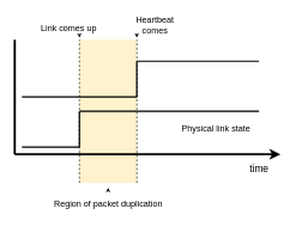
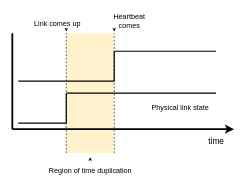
  <mxCell id="0" />
  <mxCell id="1" parent="0" />
  <mxCell id="2" value="" style="rounded=0;whiteSpace=wrap;html=1;fontFamily=Helvetica;fontSize=14;strokeColor=none;fillColor=#fff2cc;shadow=0;glass=0;sketch=0;" vertex="1" parent="1"><mxGeometry x="110" y="55" width="80" height="200" as="geometry" /></mxCell>
  <mxCell id="3" value="" style="endArrow=none;html=1;rounded=0;strokeWidth=1;dashed=1;" edge="1" parent="1"><mxGeometry width="50" height="50" relative="1" as="geometry"><mxPoint x="110" y="255" as="sourcePoint" /><mxPoint x="110" y="55" as="targetPoint" /></mxGeometry></mxCell>
  <mxCell id="4" value="" style="endArrow=none;html=1;rounded=0;strokeWidth=1;dashed=1;" edge="1" parent="1"><mxGeometry width="50" height="50" relative="1" as="geometry"><mxPoint x="190" y="255" as="sourcePoint" /><mxPoint x="190" y="55" as="targetPoint" /></mxGeometry></mxCell>
  <mxCell id="5" value="" style="endArrow=none;html=1;rounded=0;strokeWidth=3;endFill=0;" edge="1" parent="1"><mxGeometry width="50" height="50" relative="1" as="geometry"><mxPoint x="20" y="215" as="sourcePoint" /><mxPoint x="20" y="55" as="targetPoint" /></mxGeometry></mxCell>
  <mxCell id="6" value="" style="endArrow=classic;html=1;rounded=0;strokeWidth=3;startArrow=none;startFill=0;endFill=1;" edge="1" parent="1"><mxGeometry width="50" height="50" relative="1" as="geometry"><mxPoint x="20" y="215" as="sourcePoint" /><mxPoint x="390" y="215" as="targetPoint" /></mxGeometry></mxCell>
  <mxCell id="7" value="" style="endArrow=none;html=1;rounded=0;strokeWidth=2;" edge="1" parent="1"><mxGeometry width="50" height="50" relative="1" as="geometry"><mxPoint x="110" y="155" as="sourcePoint" /><mxPoint x="360" y="155" as="targetPoint" /></mxGeometry></mxCell>
  <mxCell id="8" value="&lt;font style=&quot;font-size: 14px&quot; face=&quot;Helvetica&quot;&gt;time&lt;/font&gt;" style="text;html=1;align=center;verticalAlign=middle;resizable=0;points=[];autosize=1;strokeColor=none;fillColor=none;" vertex="1" parent="1"><mxGeometry x="340" y="225" width="40" height="20" as="geometry" /></mxCell>
  <mxCell id="9" value="" style="endArrow=none;html=1;rounded=0;strokeWidth=2;" edge="1" parent="1"><mxGeometry width="50" height="50" relative="1" as="geometry"><mxPoint x="110" y="205" as="sourcePoint" /><mxPoint x="110" y="155" as="targetPoint" /></mxGeometry></mxCell>
  <mxCell id="10" value="" style="endArrow=none;html=1;rounded=0;strokeWidth=2;" edge="1" parent="1"><mxGeometry width="50" height="50" relative="1" as="geometry"><mxPoint x="30" y="205" as="sourcePoint" /><mxPoint x="110" y="205" as="targetPoint" /></mxGeometry></mxCell>
  <mxCell id="11" value="" style="endArrow=none;html=1;rounded=0;strokeWidth=2;" edge="1" parent="1"><mxGeometry width="50" height="50" relative="1" as="geometry"><mxPoint x="190" y="85" as="sourcePoint" /><mxPoint x="360" y="85" as="targetPoint" /></mxGeometry></mxCell>
  <mxCell id="12" value="" style="endArrow=none;html=1;rounded=0;strokeWidth=2;" edge="1" parent="1"><mxGeometry width="50" height="50" relative="1" as="geometry"><mxPoint x="190" y="135" as="sourcePoint" /><mxPoint x="190" y="85" as="targetPoint" /></mxGeometry></mxCell>
  <mxCell id="13" value="" style="endArrow=none;html=1;rounded=0;strokeWidth=2;" edge="1" parent="1"><mxGeometry width="50" height="50" relative="1" as="geometry"><mxPoint x="30" y="135" as="sourcePoint" /><mxPoint x="190" y="135" as="targetPoint" /></mxGeometry></mxCell>
  <mxCell id="14" value="Physical link state" style="text;html=1;align=center;verticalAlign=middle;resizable=0;points=[];autosize=1;strokeColor=none;fillColor=none;" vertex="1" parent="1"><mxGeometry x="245" y="170" width="110" height="20" as="geometry" /></mxCell>
  <mxCell id="15" value="Link comes up" style="text;html=1;align=center;verticalAlign=middle;resizable=0;points=[];autosize=1;strokeColor=none;fillColor=none;" vertex="1" parent="1"><mxGeometry x="50" y="30" width="90" height="20" as="geometry" /></mxCell>
  <mxCell id="16" value="&lt;div&gt;Heartbeat&lt;/div&gt;&lt;div&gt;comes&lt;/div&gt;" style="text;html=1;align=center;verticalAlign=middle;resizable=0;points=[];autosize=1;strokeColor=none;fillColor=none;" vertex="1" parent="1"><mxGeometry x="180" y="20" width="70" height="30" as="geometry" /></mxCell>
  <mxCell id="17" value="" style="endArrow=classic;html=1;rounded=0;fontFamily=Helvetica;fontSize=14;strokeWidth=0;endFill=1;" edge="1" parent="1"><mxGeometry width="50" height="50" relative="1" as="geometry"><mxPoint x="190" y="45" as="sourcePoint" /><mxPoint x="190" y="52" as="targetPoint" /></mxGeometry></mxCell>
- <mxCell id="18" value="Region of packet duplication" style="text;html=1;align=center;verticalAlign=middle;resizable=0;points=[];autosize=1;strokeColor=none;fillColor=none;" vertex="1" parent="1"><mxGeometry x="65" y="275" width="170" height="20" as="geometry" /></mxCell>
+ <mxCell id="18" value="Region of time duplication" style="text;html=1;align=center;verticalAlign=middle;resizable=0;points=[];autosize=1;strokeColor=none;fillColor=none;" vertex="1" parent="1"><mxGeometry x="65" y="275" width="170" height="20" as="geometry" /></mxCell>
  <mxCell id="19" value="" style="endArrow=classic;html=1;rounded=0;fontFamily=Helvetica;fontSize=14;strokeWidth=0;endFill=1;" edge="1" parent="1"><mxGeometry width="50" height="50" relative="1" as="geometry"><mxPoint x="150" y="265" as="sourcePoint" /><mxPoint x="150" y="262" as="targetPoint" /></mxGeometry></mxCell>
  <mxCell id="20" value="" style="endArrow=classic;html=1;rounded=0;fontFamily=Helvetica;fontSize=14;strokeWidth=0;endFill=1;" edge="1" parent="1"><mxGeometry width="50" height="50" relative="1" as="geometry"><mxPoint x="110" y="45" as="sourcePoint" /><mxPoint x="110" y="52" as="targetPoint" /></mxGeometry></mxCell>
